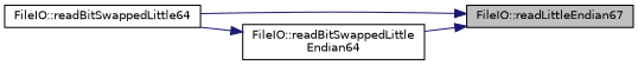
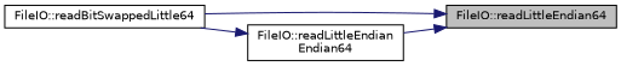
  digraph {
    rankdir=RL
    node [color=black fillcolor=white fontname=Helvetica fontsize=10 shape=record style=filled]
    edge [color=midnightblue dir=back fontname=Helvetica fontsize=10 labelfontname=Helvetica labelfontsize=10 style=solid]
-   n1 [fillcolor=grey75 fontcolor=black height=0.2 label="FileIO::readLittleEndian67" width=0.4]
+   n1 [fillcolor=grey75 fontcolor=black height=0.2 label="FileIO::readLittleEndian64" width=0.4]
    n2 [height=0.2 label="FileIO::readBitSwappedLittle64" width=0.4]
-   n3 [height=0.2 label="FileIO::readBitSwappedLittle\lEndian64" width=0.4]
+   n3 [height=0.2 label="FileIO::readLittleEndian\lEndian64" width=0.4]
    n1 -> n2
    n1 -> n3
    n3 -> n2
  }
